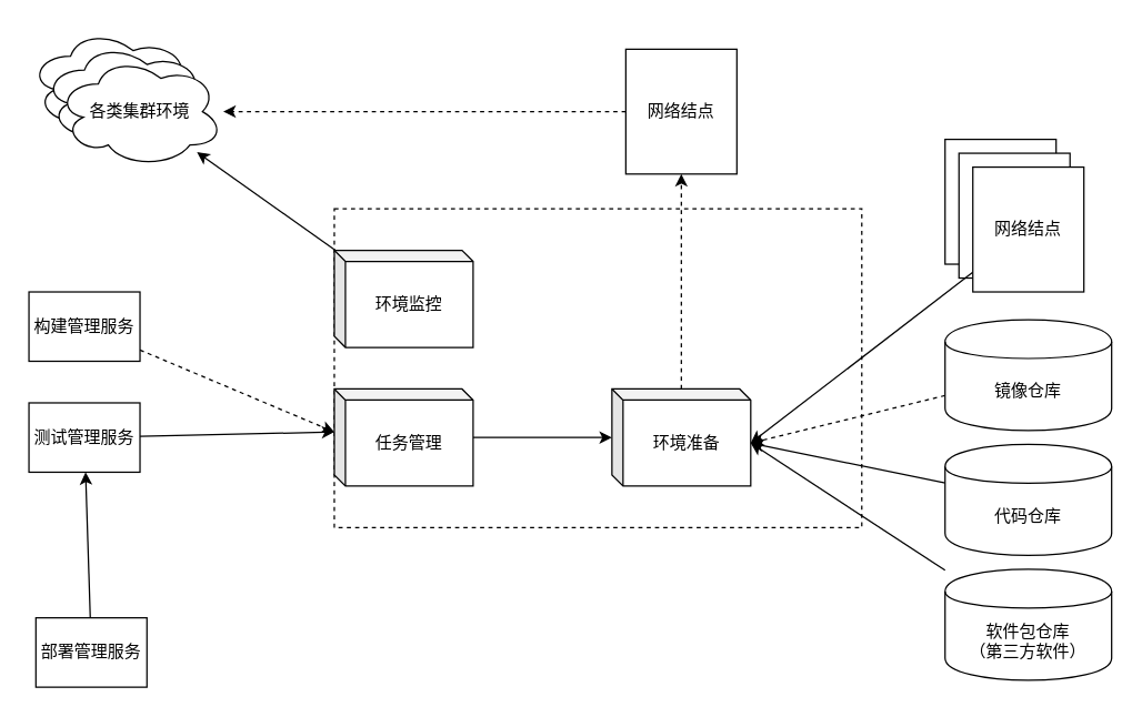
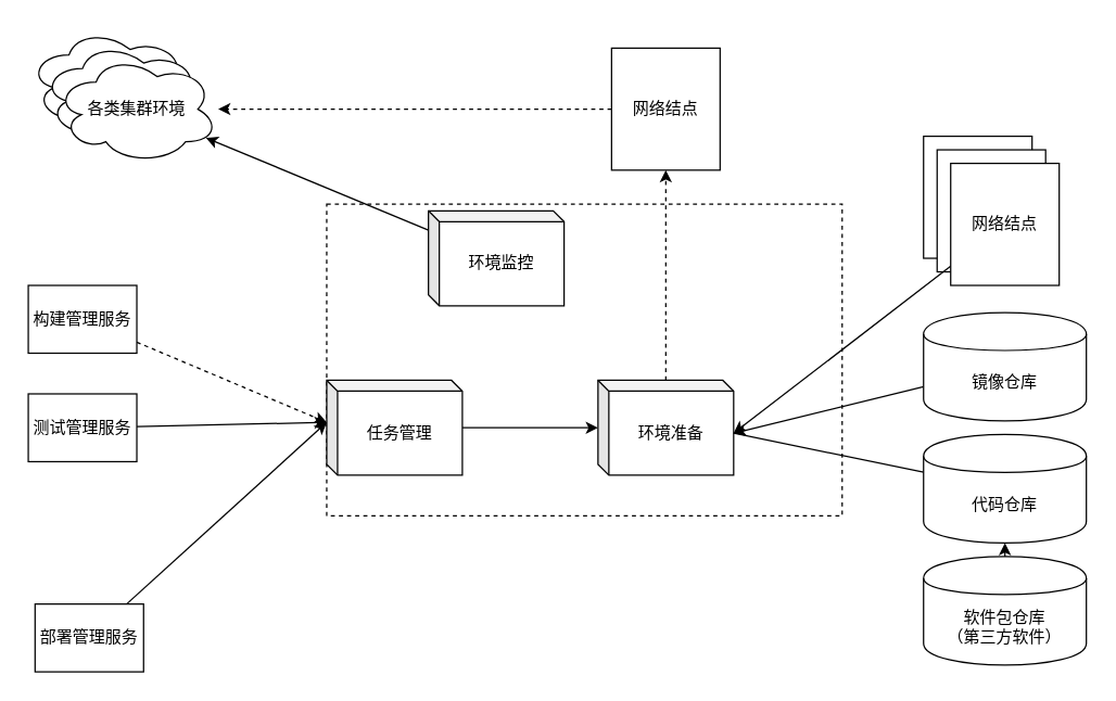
  <mxCell id="0" />
  <mxCell id="1" parent="0" />
  <mxCell id="2" value="" style="rounded=0;whiteSpace=wrap;html=1;dashed=1;" vertex="1" parent="1"><mxGeometry x="240" y="150" width="380" height="230" as="geometry" /></mxCell>
  <mxCell id="3" style="edgeStyle=none;rounded=0;orthogonalLoop=1;jettySize=auto;html=1;" edge="1" parent="1" source="4" target="14"><mxGeometry relative="1" as="geometry" /></mxCell>
  <mxCell id="4" value="任务管理" style="shape=cube;whiteSpace=wrap;html=1;boundedLbl=1;backgroundOutline=1;darkOpacity=0.05;darkOpacity2=0.1;size=8;" vertex="1" parent="1"><mxGeometry x="240" y="280" width="100" height="70" as="geometry" /></mxCell>
  <mxCell id="5" style="edgeStyle=none;rounded=0;orthogonalLoop=1;jettySize=auto;html=1;" edge="1" parent="1" source="6" target="29"><mxGeometry relative="1" as="geometry" /></mxCell>
- <mxCell id="6" value="环境监控" style="shape=cube;whiteSpace=wrap;html=1;boundedLbl=1;backgroundOutline=1;darkOpacity=0.05;darkOpacity2=0.1;size=8;" vertex="1" parent="1"><mxGeometry x="240" y="180" width="100" height="70" as="geometry" /></mxCell>
+ <mxCell id="6" value="环境监控" style="shape=cube;whiteSpace=wrap;html=1;boundedLbl=1;backgroundOutline=1;darkOpacity=0.05;darkOpacity2=0.1;size=8;" vertex="1" parent="1"><mxGeometry x="315" y="155" width="100" height="70" as="geometry" /></mxCell>
  <mxCell id="7" style="rounded=0;orthogonalLoop=1;jettySize=auto;html=1;entryX=0;entryY=0;entryDx=0;entryDy=31;entryPerimeter=0;dashed=1;" edge="1" parent="1" source="8" target="4"><mxGeometry relative="1" as="geometry" /></mxCell>
  <mxCell id="8" value="构建管理服务" style="rounded=0;whiteSpace=wrap;html=1;" vertex="1" parent="1"><mxGeometry x="20" y="210" width="80" height="50" as="geometry" /></mxCell>
  <mxCell id="9" style="edgeStyle=none;rounded=0;orthogonalLoop=1;jettySize=auto;html=1;entryX=0;entryY=0;entryDx=0;entryDy=31;entryPerimeter=0;" edge="1" parent="1" source="10" target="4"><mxGeometry relative="1" as="geometry" /></mxCell>
  <mxCell id="10" value="测试管理服务" style="rounded=0;whiteSpace=wrap;html=1;" vertex="1" parent="1"><mxGeometry x="20" y="290" width="80" height="50" as="geometry" /></mxCell>
- <mxCell id="11" style="edgeStyle=none;rounded=0;orthogonalLoop=1;jettySize=auto;html=1;" edge="1" parent="1" source="12" target="10"><mxGeometry relative="1" as="geometry" /></mxCell>
+ <mxCell id="11" style="edgeStyle=none;rounded=0;orthogonalLoop=1;jettySize=auto;html=1;entryX=0;entryY=0;entryDx=0;entryDy=31;entryPerimeter=0;" edge="1" parent="1" source="12" target="4"><mxGeometry relative="1" as="geometry" /></mxCell>
  <mxCell id="12" value="部署管理服务" style="rounded=0;whiteSpace=wrap;html=1;" vertex="1" parent="1"><mxGeometry x="25" y="445" width="80" height="50" as="geometry" /></mxCell>
  <mxCell id="13" style="edgeStyle=none;rounded=0;orthogonalLoop=1;jettySize=auto;html=1;dashed=1;" edge="1" parent="1" source="14" target="26"><mxGeometry relative="1" as="geometry" /></mxCell>
  <mxCell id="14" value="环境准备" style="shape=cube;whiteSpace=wrap;html=1;boundedLbl=1;backgroundOutline=1;darkOpacity=0.05;darkOpacity2=0.1;size=8;" vertex="1" parent="1"><mxGeometry x="440" y="280" width="100" height="70" as="geometry" /></mxCell>
- <mxCell id="15" style="edgeStyle=none;rounded=0;orthogonalLoop=1;jettySize=auto;html=1;entryX=0;entryY=0;entryDx=100;entryDy=39;entryPerimeter=0;dashed=1;" edge="1" parent="1" source="16" target="14"><mxGeometry relative="1" as="geometry" /></mxCell>
+ <mxCell id="15" style="edgeStyle=none;rounded=0;orthogonalLoop=1;jettySize=auto;html=1;entryX=0;entryY=0;entryDx=100;entryDy=39;entryPerimeter=0;" edge="1" parent="1" source="16" target="14"><mxGeometry relative="1" as="geometry" /></mxCell>
  <mxCell id="16" value="镜像仓库" style="shape=cylinder;whiteSpace=wrap;html=1;boundedLbl=1;backgroundOutline=1;" vertex="1" parent="1"><mxGeometry x="680" y="230" width="120" height="80" as="geometry" /></mxCell>
- <mxCell id="17" style="edgeStyle=none;rounded=0;orthogonalLoop=1;jettySize=auto;html=1;entryX=0;entryY=0;entryDx=100;entryDy=39;entryPerimeter=0;" edge="1" parent="1" source="18" target="14"><mxGeometry relative="1" as="geometry" /></mxCell>
+ <mxCell id="17" style="edgeStyle=none;rounded=0;orthogonalLoop=1;jettySize=auto;html=1;entryX=0;entryY=0;entryDx=100;entryDy=39;entryPerimeter=0;endArrow=none;" edge="1" parent="1" source="18" target="14"><mxGeometry relative="1" as="geometry" /></mxCell>
  <mxCell id="18" value="代码仓库" style="shape=cylinder;whiteSpace=wrap;html=1;boundedLbl=1;backgroundOutline=1;" vertex="1" parent="1"><mxGeometry x="680" y="320" width="120" height="80" as="geometry" /></mxCell>
- <mxCell id="19" style="edgeStyle=none;rounded=0;orthogonalLoop=1;jettySize=auto;html=1;entryX=0;entryY=0;entryDx=100;entryDy=39;entryPerimeter=0;" edge="1" parent="1" source="20" target="14"><mxGeometry relative="1" as="geometry" /></mxCell>
+ <mxCell id="19" style="edgeStyle=none;rounded=0;orthogonalLoop=1;jettySize=auto;html=1;" edge="1" parent="1" source="20" target="18"><mxGeometry relative="1" as="geometry" /></mxCell>
  <mxCell id="20" value="软件包仓库&lt;br&gt;（第三方软件）" style="shape=cylinder;whiteSpace=wrap;html=1;boundedLbl=1;backgroundOutline=1;" vertex="1" parent="1"><mxGeometry x="680" y="410" width="120" height="80" as="geometry" /></mxCell>
  <mxCell id="21" value="网络结点" style="rounded=0;whiteSpace=wrap;html=1;" vertex="1" parent="1"><mxGeometry x="680" y="100" width="80" height="90" as="geometry" /></mxCell>
  <mxCell id="22" value="网络结点" style="rounded=0;whiteSpace=wrap;html=1;" vertex="1" parent="1"><mxGeometry x="690" y="110" width="80" height="90" as="geometry" /></mxCell>
  <mxCell id="23" style="edgeStyle=none;rounded=0;orthogonalLoop=1;jettySize=auto;html=1;entryX=0;entryY=0;entryDx=100;entryDy=39;entryPerimeter=0;" edge="1" parent="1" source="24" target="14"><mxGeometry relative="1" as="geometry" /></mxCell>
  <mxCell id="24" value="网络结点" style="rounded=0;whiteSpace=wrap;html=1;" vertex="1" parent="1"><mxGeometry x="700" y="120" width="80" height="90" as="geometry" /></mxCell>
  <mxCell id="25" style="edgeStyle=none;rounded=0;orthogonalLoop=1;jettySize=auto;html=1;dashed=1;" edge="1" parent="1" source="26" target="29"><mxGeometry relative="1" as="geometry" /></mxCell>
  <mxCell id="26" value="网络结点" style="rounded=0;whiteSpace=wrap;html=1;" vertex="1" parent="1"><mxGeometry x="450" y="35" width="80" height="90" as="geometry" /></mxCell>
  <mxCell id="27" value="" style="ellipse;shape=cloud;whiteSpace=wrap;html=1;" vertex="1" parent="1"><mxGeometry x="20" y="20" width="120" height="80" as="geometry" /></mxCell>
  <mxCell id="28" value="" style="ellipse;shape=cloud;whiteSpace=wrap;html=1;" vertex="1" parent="1"><mxGeometry x="30" y="30" width="120" height="80" as="geometry" /></mxCell>
  <mxCell id="29" value="各类集群环境" style="ellipse;shape=cloud;whiteSpace=wrap;html=1;" vertex="1" parent="1"><mxGeometry x="40" y="40" width="120" height="80" as="geometry" /></mxCell>
